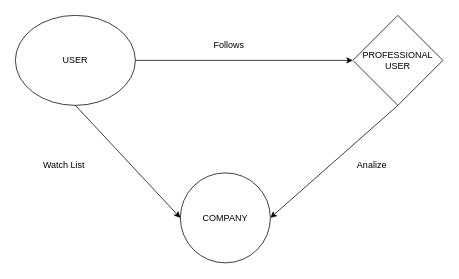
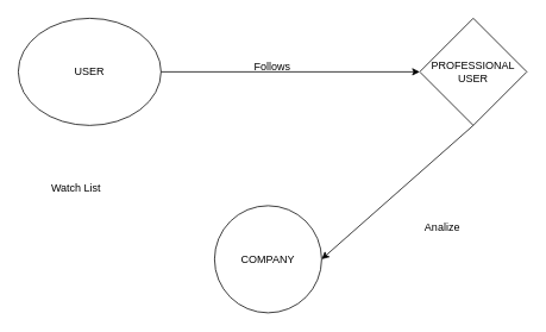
  <mxCell id="0" />
  <mxCell id="1" parent="0" />
  <mxCell id="2" value="USER" style="ellipse;whiteSpace=wrap;html=1;" parent="1" vertex="1"><mxGeometry x="20" y="20" width="160" height="120" as="geometry" /></mxCell>
  <mxCell id="3" value="PROFESSIONAL&lt;br&gt;USER" style="rhombus;whiteSpace=wrap;html=1;" parent="1" vertex="1"><mxGeometry x="470" y="20" width="120" height="120" as="geometry" /></mxCell>
  <mxCell id="4" value="COMPANY" style="ellipse;whiteSpace=wrap;html=1;" parent="1" vertex="1"><mxGeometry x="240" y="230" width="120" height="120" as="geometry" /></mxCell>
  <mxCell id="5" value="" style="endArrow=classic;html=1;exitX=1;exitY=0.5;exitDx=0;exitDy=0;entryX=0;entryY=0.5;entryDx=0;entryDy=0;" parent="1" source="2" target="3" edge="1"><mxGeometry width="50" height="50" relative="1" as="geometry"><mxPoint x="230" y="190" as="sourcePoint" /><mxPoint x="280" y="140" as="targetPoint" /></mxGeometry></mxCell>
  <mxCell id="6" value="" style="endArrow=classic;html=1;exitX=0.5;exitY=1;exitDx=0;exitDy=0;entryX=1;entryY=0.5;entryDx=0;entryDy=0;" parent="1" source="3" target="4" edge="1"><mxGeometry width="50" height="50" relative="1" as="geometry"><mxPoint x="230" y="190" as="sourcePoint" /><mxPoint x="280" y="140" as="targetPoint" /></mxGeometry></mxCell>
- <mxCell id="7" value="" style="endArrow=classic;html=1;exitX=0.5;exitY=1;exitDx=0;exitDy=0;entryX=0;entryY=0.5;entryDx=0;entryDy=0;" parent="1" source="2" target="4" edge="1"><mxGeometry width="50" height="50" relative="1" as="geometry"><mxPoint x="230" y="190" as="sourcePoint" /><mxPoint x="280" y="140" as="targetPoint" /></mxGeometry></mxCell>
- <mxCell id="8" value="Analize" style="text;html=1;align=center;verticalAlign=middle;resizable=0;points=[];autosize=1;" parent="1" vertex="1"><mxGeometry x="470" y="210" width="50" height="20" as="geometry" /></mxCell>
- <mxCell id="9" value="Follows" style="text;html=1;strokeColor=none;fillColor=none;align=center;verticalAlign=middle;whiteSpace=wrap;rounded=0;" parent="1" vertex="1"><mxGeometry x="270" y="50" width="70" height="20" as="geometry" /></mxCell>
- <mxCell id="10" value="Watch List" style="text;html=1;strokeColor=none;fillColor=none;align=center;verticalAlign=middle;whiteSpace=wrap;rounded=0;" parent="1" vertex="1"><mxGeometry x="50" y="210" width="70" height="20" as="geometry" /></mxCell>
+ <mxCell id="8" value="Analize" style="text;html=1;align=center;verticalAlign=middle;resizable=0;points=[];autosize=1;" parent="1" vertex="1"><mxGeometry x="470" y="245" width="50" height="20" as="geometry" /></mxCell>
+ <mxCell id="9" value="Follows" style="text;html=1;strokeColor=none;fillColor=none;align=center;verticalAlign=middle;whiteSpace=wrap;rounded=0;" parent="1" vertex="1"><mxGeometry x="270" y="65" width="70" height="20" as="geometry" /></mxCell>
+ <mxCell id="10" value="Watch List" style="text;html=1;strokeColor=none;fillColor=none;align=center;verticalAlign=middle;whiteSpace=wrap;rounded=0;" parent="1" vertex="1"><mxGeometry x="50" y="200" width="70" height="20" as="geometry" /></mxCell>
